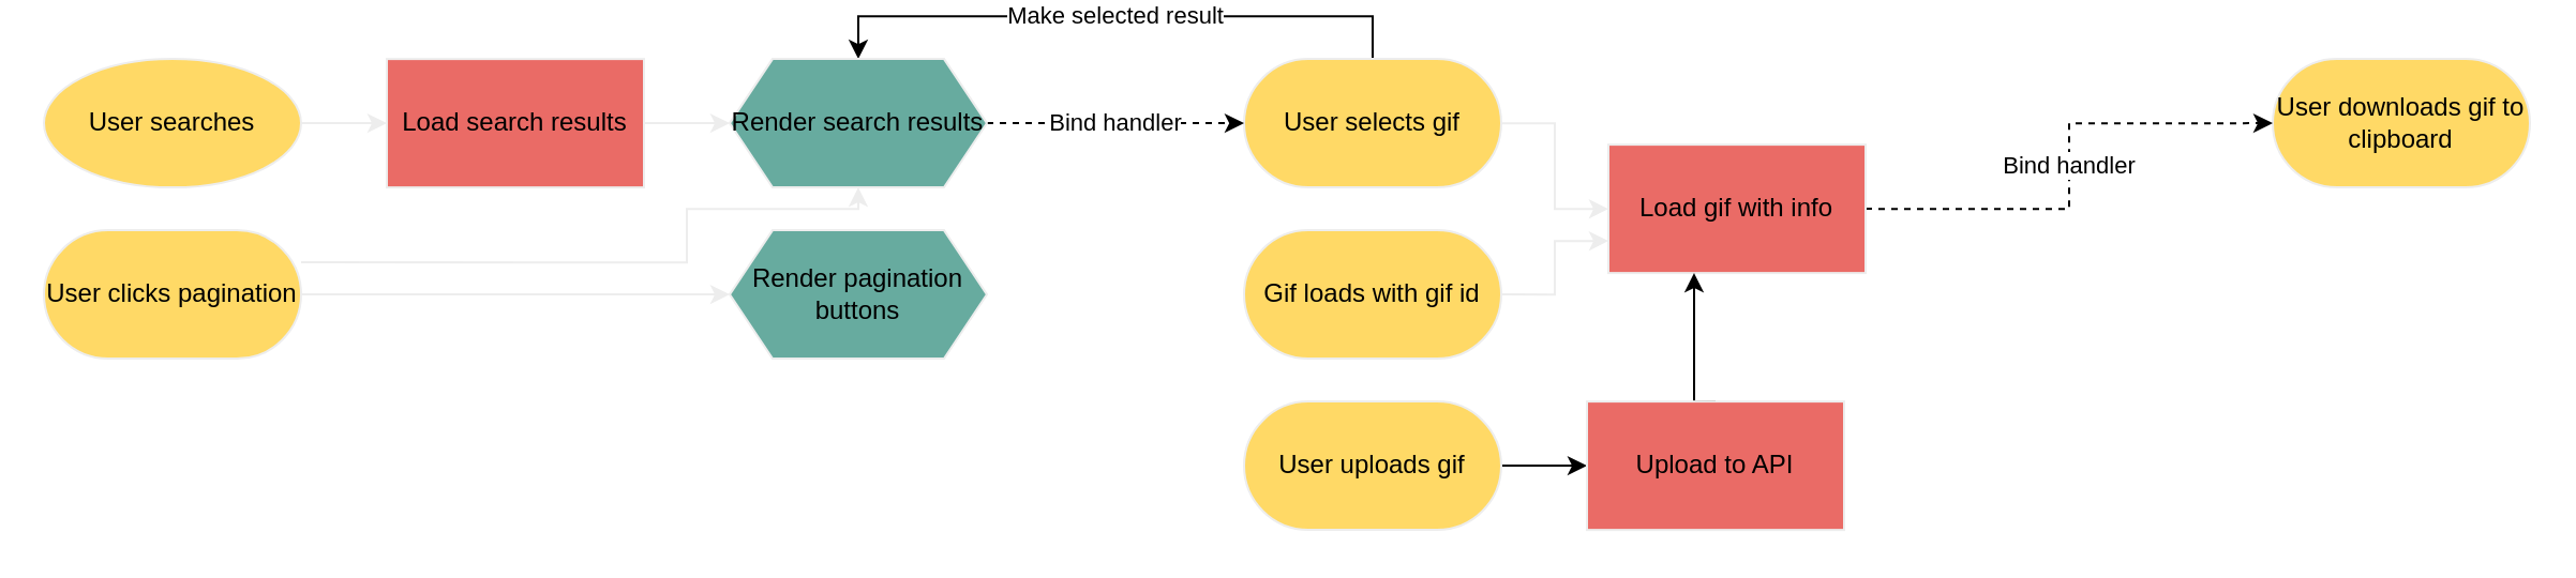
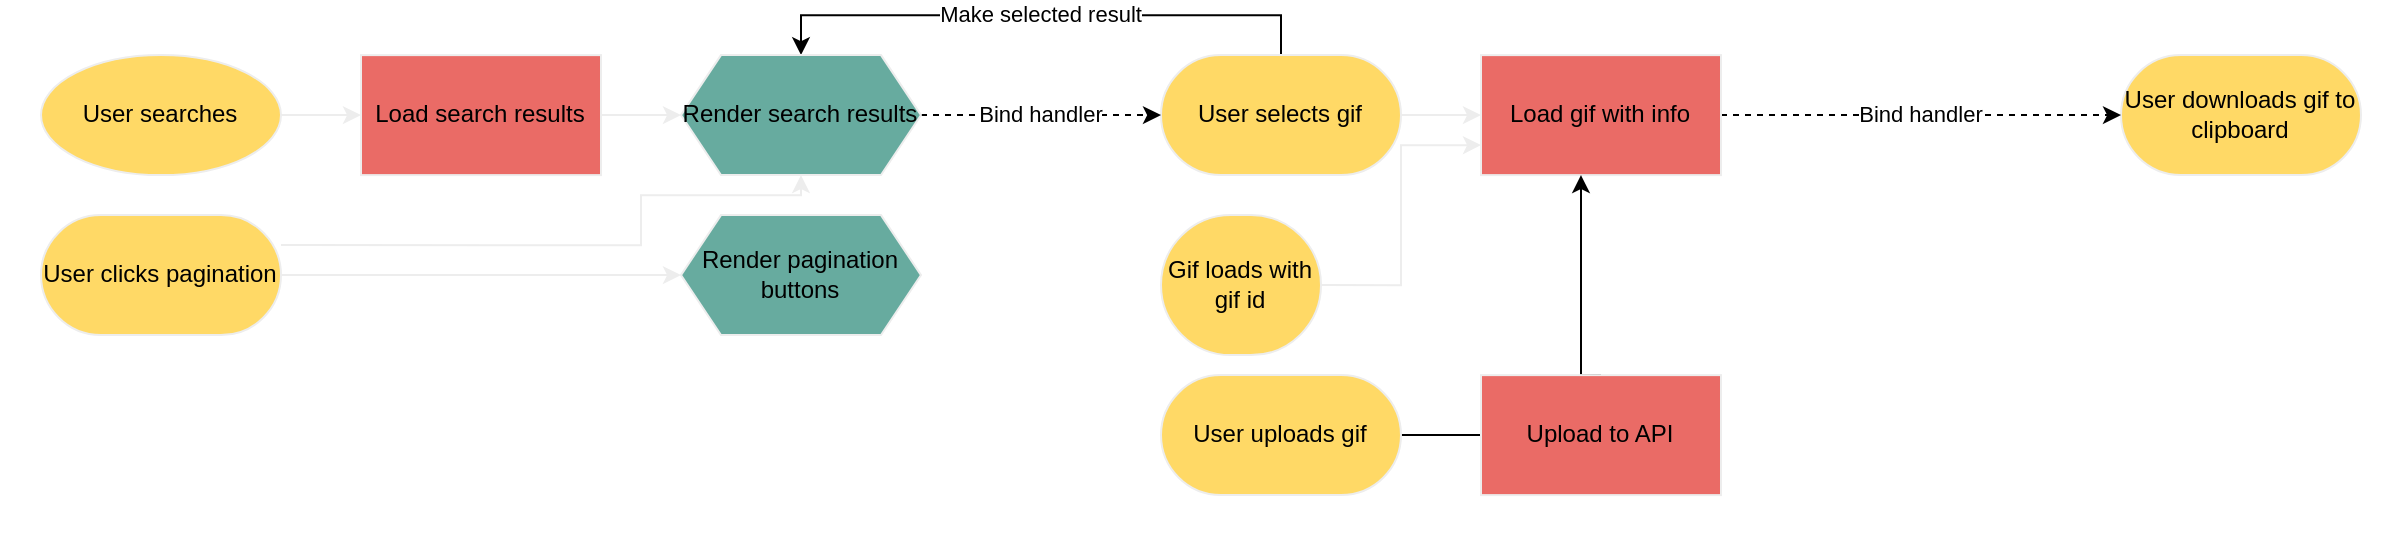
  <mxCell id="0" />
  <mxCell id="1" parent="0" />
  <mxCell id="2" value="" style="edgeStyle=orthogonalEdgeStyle;rounded=0;orthogonalLoop=1;jettySize=auto;html=1;strokeColor=#EDEDED;" parent="1" source="3" target="16" edge="1"><mxGeometry relative="1" as="geometry" /></mxCell>
  <mxCell id="3" value="User searches" style="ellipse;whiteSpace=wrap;html=1;arcSize=50;fillColor=#FFD966;fontColor=#000000;strokeColor=#EDEDED;" parent="1" vertex="1"><mxGeometry x="20" y="20.06" width="120" height="60" as="geometry" /></mxCell>
  <mxCell id="4" value="" style="edgeStyle=orthogonalEdgeStyle;rounded=0;orthogonalLoop=1;jettySize=auto;html=1;strokeColor=#EDEDED;" parent="1" source="6" target="21" edge="1"><mxGeometry relative="1" as="geometry" /></mxCell>
  <mxCell id="5" value="Make selected result" style="edgeStyle=orthogonalEdgeStyle;rounded=0;orthogonalLoop=1;jettySize=auto;html=1;exitX=0.5;exitY=0;exitDx=0;exitDy=0;entryX=0.5;entryY=0;entryDx=0;entryDy=0;labelBorderColor=none;" parent="1" source="6" target="18" edge="1"><mxGeometry relative="1" as="geometry" /></mxCell>
  <mxCell id="6" value="User selects gif" style="rounded=1;whiteSpace=wrap;html=1;arcSize=50;fillColor=#FFD966;fontColor=#000000;strokeColor=#EDEDED;" parent="1" vertex="1"><mxGeometry x="580" y="20.06" width="120" height="60" as="geometry" /></mxCell>
  <mxCell id="7" style="edgeStyle=orthogonalEdgeStyle;rounded=0;orthogonalLoop=1;jettySize=auto;html=1;exitX=1;exitY=0.5;exitDx=0;exitDy=0;entryX=0;entryY=0.75;entryDx=0;entryDy=0;strokeColor=#EDEDED;" parent="1" source="8" target="21" edge="1"><mxGeometry relative="1" as="geometry" /></mxCell>
- <mxCell id="8" value="Gif loads with gif id" style="rounded=1;whiteSpace=wrap;html=1;arcSize=50;fillColor=#FFD966;fontColor=#000000;strokeColor=#EDEDED;" parent="1" vertex="1"><mxGeometry x="580" y="100.06" width="120" height="60" as="geometry" /></mxCell>
+ <mxCell id="8" value="Gif loads with gif id" style="rounded=1;whiteSpace=wrap;html=1;arcSize=50;fillColor=#FFD966;fontColor=#000000;strokeColor=#EDEDED;" parent="1" vertex="1"><mxGeometry x="580" y="100.06" width="80" height="70" as="geometry" /></mxCell>
  <mxCell id="9" style="edgeStyle=orthogonalEdgeStyle;rounded=0;orthogonalLoop=1;jettySize=auto;html=1;exitX=1;exitY=0.5;exitDx=0;exitDy=0;entryX=0;entryY=0.5;entryDx=0;entryDy=0;strokeColor=#EDEDED;" parent="1" source="11" target="19" edge="1"><mxGeometry relative="1" as="geometry" /></mxCell>
  <mxCell id="10" style="edgeStyle=orthogonalEdgeStyle;rounded=0;orthogonalLoop=1;jettySize=auto;html=1;exitX=1;exitY=0.25;exitDx=0;exitDy=0;entryX=0.5;entryY=1;entryDx=0;entryDy=0;strokeColor=#EDEDED;" parent="1" source="11" target="18" edge="1"><mxGeometry relative="1" as="geometry"><Array as="points"><mxPoint x="320" y="115.06" /><mxPoint x="320" y="90.06" /><mxPoint x="400" y="90.06" /></Array></mxGeometry></mxCell>
  <mxCell id="11" value="User clicks pagination" style="rounded=1;whiteSpace=wrap;html=1;arcSize=50;fillColor=#FFD966;fontColor=#000000;strokeColor=#EDEDED;" parent="1" vertex="1"><mxGeometry x="20" y="100.06" width="120" height="60" as="geometry" /></mxCell>
- <mxCell id="12" style="edgeStyle=orthogonalEdgeStyle;rounded=0;orthogonalLoop=1;jettySize=auto;html=1;exitX=1;exitY=0.5;exitDx=0;exitDy=0;entryX=0;entryY=0.5;entryDx=0;entryDy=0;" parent="1" source="13" target="23" edge="1"><mxGeometry relative="1" as="geometry" /></mxCell>
+ <mxCell id="12" style="edgeStyle=orthogonalEdgeStyle;rounded=0;orthogonalLoop=1;jettySize=auto;html=1;exitX=1;exitY=0.5;exitDx=0;exitDy=0;entryX=0;entryY=0.5;entryDx=0;entryDy=0;endArrow=none;" parent="1" source="13" target="23" edge="1"><mxGeometry relative="1" as="geometry" /></mxCell>
  <mxCell id="13" value="User uploads gif&lt;br&gt;" style="rounded=1;whiteSpace=wrap;html=1;arcSize=50;fillColor=#FFD966;fontColor=#000000;strokeColor=#EDEDED;" parent="1" vertex="1"><mxGeometry x="580" y="180.06" width="120" height="60" as="geometry" /></mxCell>
  <mxCell id="14" value="User downloads gif to clipboard" style="rounded=1;whiteSpace=wrap;html=1;arcSize=50;fillColor=#FFD966;fontColor=#000000;strokeColor=#EDEDED;" parent="1" vertex="1"><mxGeometry x="1060" y="20.06" width="120" height="60" as="geometry" /></mxCell>
  <mxCell id="15" value="" style="edgeStyle=orthogonalEdgeStyle;rounded=0;orthogonalLoop=1;jettySize=auto;html=1;strokeColor=#EDEDED;" parent="1" source="16" target="18" edge="1"><mxGeometry relative="1" as="geometry" /></mxCell>
  <mxCell id="16" value="Load search results" style="rounded=0;whiteSpace=wrap;html=1;fillColor=#EA6B66;fontColor=#000000;strokeColor=#EDEDED;" parent="1" vertex="1"><mxGeometry x="180" y="20.06" width="120" height="60" as="geometry" /></mxCell>
  <mxCell id="17" value="Bind handler" style="edgeStyle=orthogonalEdgeStyle;rounded=0;orthogonalLoop=1;jettySize=auto;html=1;exitX=1;exitY=0.5;exitDx=0;exitDy=0;entryX=0;entryY=0.5;entryDx=0;entryDy=0;dashed=1;" parent="1" source="18" target="6" edge="1"><mxGeometry relative="1" as="geometry"><mxPoint as="offset" /></mxGeometry></mxCell>
  <mxCell id="18" value="Render search results" style="shape=hexagon;perimeter=hexagonPerimeter2;whiteSpace=wrap;html=1;fixedSize=1;fillColor=#67AB9F;fontColor=#000000;strokeColor=#EDEDED;" parent="1" vertex="1"><mxGeometry x="340" y="20.06" width="120" height="60" as="geometry" /></mxCell>
  <mxCell id="19" value="Render pagination buttons" style="shape=hexagon;perimeter=hexagonPerimeter2;whiteSpace=wrap;html=1;fixedSize=1;fillColor=#67AB9F;fontColor=#000000;strokeColor=#EDEDED;" parent="1" vertex="1"><mxGeometry x="340" y="100.06" width="120" height="60" as="geometry" /></mxCell>
  <mxCell id="20" value="Bind handler" style="edgeStyle=orthogonalEdgeStyle;rounded=0;orthogonalLoop=1;jettySize=auto;html=1;exitX=1;exitY=0.5;exitDx=0;exitDy=0;entryX=0;entryY=0.5;entryDx=0;entryDy=0;dashed=1;" parent="1" source="21" target="14" edge="1"><mxGeometry relative="1" as="geometry" /></mxCell>
- <mxCell id="21" value="Load gif with info" style="rounded=0;whiteSpace=wrap;html=1;fillColor=#EA6B66;fontColor=#000000;strokeColor=#EDEDED;" parent="1" vertex="1"><mxGeometry x="750" y="60.06" width="120" height="60" as="geometry" /></mxCell>
+ <mxCell id="21" value="Load gif with info" style="rounded=0;whiteSpace=wrap;html=1;fillColor=#EA6B66;fontColor=#000000;strokeColor=#EDEDED;" parent="1" vertex="1"><mxGeometry x="740" y="20.06" width="120" height="60" as="geometry" /></mxCell>
  <mxCell id="22" style="edgeStyle=orthogonalEdgeStyle;rounded=0;orthogonalLoop=1;jettySize=auto;html=1;exitX=0.5;exitY=0;exitDx=0;exitDy=0;" parent="1" source="23" target="21" edge="1"><mxGeometry relative="1" as="geometry"><Array as="points"><mxPoint x="790" y="180.06" /></Array></mxGeometry></mxCell>
  <mxCell id="23" value="Upload to API" style="rounded=0;whiteSpace=wrap;html=1;fillColor=#EA6B66;fontColor=#000000;strokeColor=#EDEDED;" parent="1" vertex="1"><mxGeometry x="740" y="180.06" width="120" height="60" as="geometry" /></mxCell>
